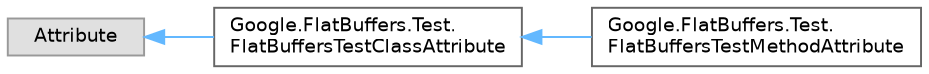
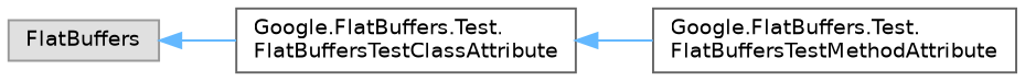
  digraph {
    rankdir=LR
    node [color=grey40 fillcolor=white fontname=Helvetica fontsize=10 shape=box style=filled]
    edge [color=steelblue1 dir=back fontname=Helvetica fontsize=10 labelfontname=Helvetica labelfontsize=10 style=solid]
-   n1 [color=grey60 fillcolor="#E0E0E0" height=0.2 label=Attribute width=0.4]
+   n1 [color=grey60 fillcolor="#E0E0E0" height=0.2 label=FlatBuffers width=0.4]
    n2 [height=0.2 label="Google.FlatBuffers.Test.\lFlatBuffersTestClassAttribute" width=0.4]
    n3 [height=0.2 label="Google.FlatBuffers.Test.\lFlatBuffersTestMethodAttribute" width=0.4]
    n1 -> n2
    n2 -> n3
  }
